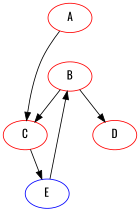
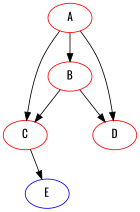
  digraph {
    fontname=Oswald
    node [color=red fontname=Oswald]
    edge [fontname=Oswald]
    A
    B
    C
    D
    E [color=blue]
-   E -> B
+   A -> B
    A -> C
+   A -> D
    B -> C
    B -> D
    C -> E
  }
